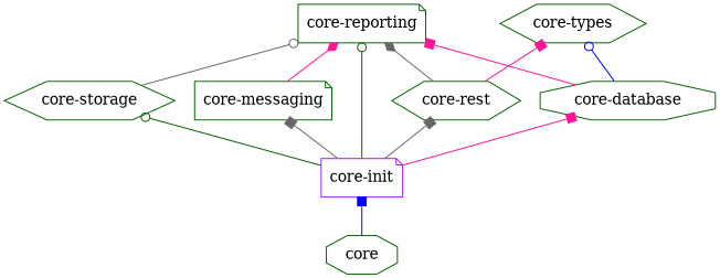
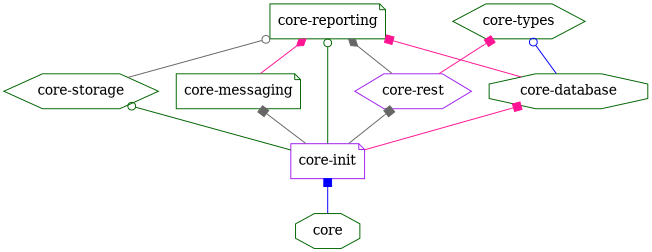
  digraph {
    rankdir=BT
    node [color=darkgreen shape=note]
    edge [arrowhead=box color=gray40]
    "core-reporting"
    "core-storage" [shape=hexagon]
    "core-messaging"
    "core-database" [shape=octagon]
    "core-types" [shape=hexagon]
-   "core-rest" [shape=hexagon]
+   "core-rest" [color=purple shape=hexagon]
    "core-init" [color=purple]
    core [shape=octagon]
    "core-storage" -> "core-reporting" [arrowhead=odot]
    "core-messaging" -> "core-reporting" [arrowhead=diamond color=deeppink]
    "core-database" -> "core-reporting" [color=deeppink]
    "core-database" -> "core-types" [arrowhead=odot color=blue]
    "core-rest" -> "core-reporting" [arrowhead=diamond]
    "core-rest" -> "core-types" [color=deeppink]
    "core-init" -> "core-reporting" [arrowhead=odot color=darkgreen]
    "core-init" -> "core-storage" [arrowhead=odot color=darkgreen]
    "core-init" -> "core-messaging"
    "core-init" -> "core-database" [color=deeppink]
    "core-init" -> "core-rest"
    core -> "core-init" [color=blue]
  }
